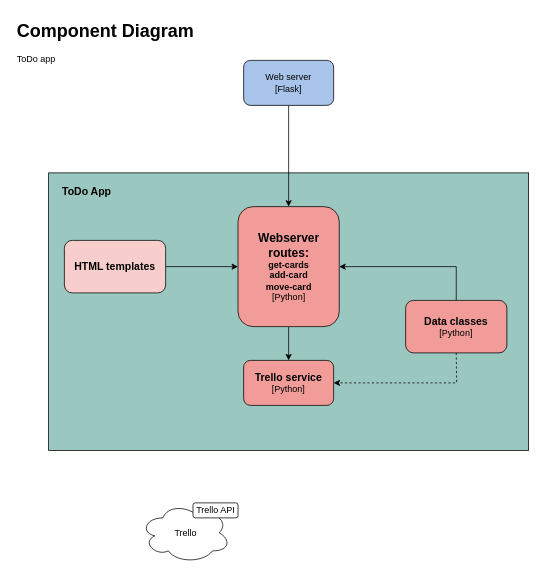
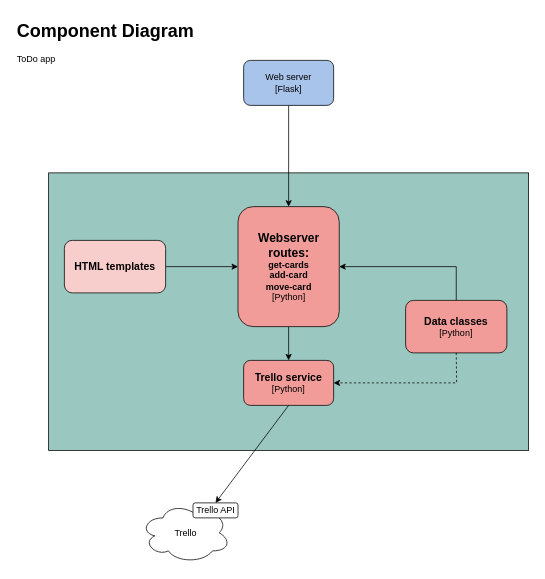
  <mxCell id="0" />
  <mxCell id="1" parent="0" />
  <mxCell id="2" value="" style="rounded=0;whiteSpace=wrap;html=1;fillColor=#9AC7BF;labelPosition=left;verticalLabelPosition=top;align=right;verticalAlign=bottom;" parent="1" vertex="1"><mxGeometry x="64" y="230" width="640" height="370" as="geometry" /></mxCell>
  <mxCell id="3" value="" style="edgeStyle=orthogonalEdgeStyle;rounded=0;orthogonalLoop=1;jettySize=auto;html=1;endArrow=none;endFill=0;startArrow=classic;startFill=1;exitX=0.5;exitY=0;exitDx=0;exitDy=0;" edge="1" parent="1" source="16" target="4"><mxGeometry relative="1" as="geometry" /></mxCell>
  <mxCell id="4" value="Web server&lt;div&gt;[Flask]&lt;/div&gt;" style="rounded=1;whiteSpace=wrap;html=1;fillColor=#A9C4EB;" parent="1" vertex="1"><mxGeometry x="324" y="80" width="120" height="60" as="geometry" /></mxCell>
  <mxCell id="5" value="&lt;b&gt;&lt;font style=&quot;font-size: 14px;&quot;&gt;Trello service&lt;/font&gt;&lt;/b&gt;&lt;div&gt;[Python]&lt;/div&gt;" style="rounded=1;whiteSpace=wrap;html=1;fillColor=#F19C99;" parent="1" vertex="1"><mxGeometry x="324" y="480" width="120" height="60" as="geometry" /></mxCell>
  <mxCell id="6" value="" style="endArrow=classic;html=1;rounded=0;entryX=0.5;entryY=0;entryDx=0;entryDy=0;exitX=0.5;exitY=1;exitDx=0;exitDy=0;" parent="1" source="16" target="5" edge="1"><mxGeometry width="50" height="50" relative="1" as="geometry"><mxPoint x="384" y="570" as="sourcePoint" /><mxPoint x="430" y="520" as="targetPoint" /></mxGeometry></mxCell>
- <mxCell id="7" value="&lt;font style=&quot;font-size: 14px;&quot;&gt;&lt;b&gt;ToDo App&lt;/b&gt;&lt;/font&gt;" style="text;html=1;align=center;verticalAlign=middle;whiteSpace=wrap;rounded=0;" parent="1" vertex="1"><mxGeometry x="70" y="240" width="90" height="30" as="geometry" /></mxCell>
  <mxCell id="8" value="&lt;h1 style=&quot;margin-top: 0px;&quot;&gt;Component Diagram&lt;/h1&gt;&lt;div&gt;ToDo app&lt;/div&gt;" style="text;html=1;whiteSpace=wrap;overflow=hidden;rounded=0;" parent="1" vertex="1"><mxGeometry x="20" y="20" width="250" height="80" as="geometry" /></mxCell>
  <mxCell id="9" value="Trello" style="ellipse;shape=cloud;whiteSpace=wrap;html=1;" vertex="1" parent="1"><mxGeometry x="186.5" y="669.997" width="120" height="80" as="geometry" /></mxCell>
  <mxCell id="10" value="Trello API" style="rounded=1;whiteSpace=wrap;html=1;" vertex="1" parent="1"><mxGeometry x="256.5" y="669.997" width="60" height="20" as="geometry" /></mxCell>
+ <mxCell id="11" value="" style="endArrow=classic;html=1;rounded=0;exitX=0.5;exitY=1;exitDx=0;exitDy=0;entryX=0.5;entryY=0;entryDx=0;entryDy=0;" edge="1" parent="1" source="5" target="10"><mxGeometry width="50" height="50" relative="1" as="geometry"><mxPoint x="360" y="610" as="sourcePoint" /><mxPoint x="410" y="560" as="targetPoint" /></mxGeometry></mxCell>
  <mxCell id="12" style="edgeStyle=orthogonalEdgeStyle;rounded=0;orthogonalLoop=1;jettySize=auto;html=1;entryX=0;entryY=0.5;entryDx=0;entryDy=0;" edge="1" parent="1" source="13" target="16"><mxGeometry relative="1" as="geometry" /></mxCell>
  <mxCell id="13" value="&lt;span style=&quot;font-size: 14px;&quot;&gt;&lt;b&gt;HTML templates&lt;/b&gt;&lt;/span&gt;" style="rounded=1;whiteSpace=wrap;html=1;fillColor=#f8cecc;" vertex="1" parent="1"><mxGeometry x="85" y="320" width="135" height="70" as="geometry" /></mxCell>
  <mxCell id="14" style="edgeStyle=orthogonalEdgeStyle;rounded=0;orthogonalLoop=1;jettySize=auto;html=1;exitX=0.5;exitY=0;exitDx=0;exitDy=0;" edge="1" parent="1" source="15" target="16"><mxGeometry relative="1" as="geometry" /></mxCell>
  <mxCell id="15" value="&lt;span style=&quot;font-size: 14px;&quot;&gt;&lt;b&gt;Data classes&lt;/b&gt;&lt;/span&gt;&lt;div&gt;&lt;font style=&quot;font-size: 12px;&quot;&gt;[Python]&lt;/font&gt;&lt;/div&gt;" style="rounded=1;whiteSpace=wrap;html=1;fillColor=#F19C99;" vertex="1" parent="1"><mxGeometry x="540" y="400" width="135" height="70" as="geometry" /></mxCell>
  <mxCell id="16" value="&lt;b style=&quot;font-size: 16px;&quot;&gt;Webserver routes:&lt;/b&gt;&lt;div style=&quot;&quot;&gt;&lt;font style=&quot;font-size: 12px;&quot;&gt;&lt;b style=&quot;&quot;&gt;get-cards&lt;/b&gt;&lt;b style=&quot;&quot;&gt;&lt;br&gt;&lt;/b&gt;&lt;/font&gt;&lt;/div&gt;&lt;div style=&quot;&quot;&gt;&lt;font style=&quot;font-size: 12px;&quot;&gt;&lt;b style=&quot;&quot;&gt;add-card&lt;/b&gt;&lt;/font&gt;&lt;/div&gt;&lt;div style=&quot;&quot;&gt;&lt;b style=&quot;background-color: initial;&quot;&gt;move-card&lt;/b&gt;&lt;/div&gt;&lt;div style=&quot;&quot;&gt;&lt;span style=&quot;background-color: initial;&quot;&gt;[Python]&lt;/span&gt;&lt;/div&gt;" style="rounded=1;whiteSpace=wrap;html=1;fillColor=#F19C99;" vertex="1" parent="1"><mxGeometry x="316.5" y="275" width="135" height="160" as="geometry" /></mxCell>
  <mxCell id="17" value="" style="endArrow=classic;html=1;rounded=0;entryX=1;entryY=0.5;entryDx=0;entryDy=0;exitX=0.5;exitY=1;exitDx=0;exitDy=0;dashed=1;" edge="1" parent="1" source="15" target="5"><mxGeometry width="50" height="50" relative="1" as="geometry"><mxPoint x="620" y="380" as="sourcePoint" /><mxPoint x="670" y="330" as="targetPoint" /><Array as="points"><mxPoint x="608" y="510" /></Array></mxGeometry></mxCell>
  <mxCell id="18" style="edgeStyle=orthogonalEdgeStyle;rounded=0;orthogonalLoop=1;jettySize=auto;html=1;exitX=0.5;exitY=1;exitDx=0;exitDy=0;" edge="1" parent="1" source="2" target="2"><mxGeometry relative="1" as="geometry" /></mxCell>
